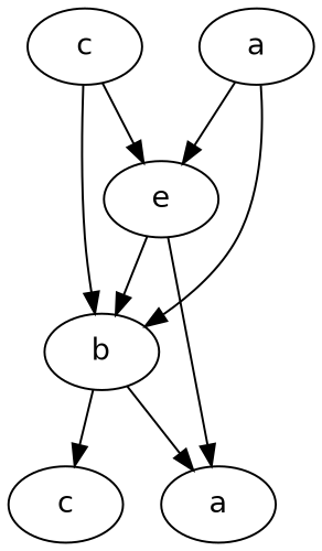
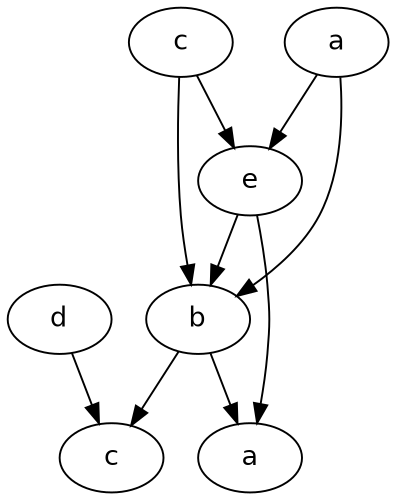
  digraph {
    fontname="DejaVu Sans"
    node [fontname="DejaVu Sans"]
    edge [fontname="DejaVu Sans"]
    n1 [label=c]
    n2 [label=a]
+   n3 [label=d]
    n4 [label=b]
    n5 [label=e]
    n6 [label=c]
    n7 [label=a]
+   n3 -> n1
    n4 -> n1
    n4 -> n2
    n5 -> n2
    n5 -> n4
    n6 -> n4
    n6 -> n5
    n7 -> n4
    n7 -> n5
  }
